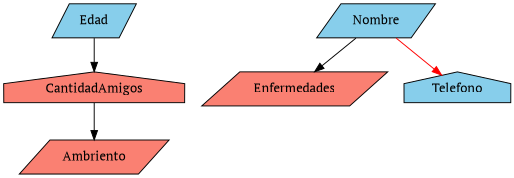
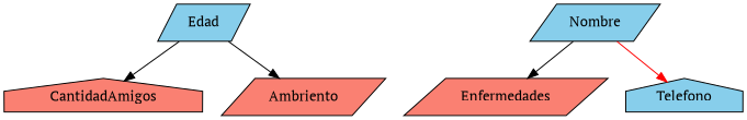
  digraph {
    fontname="PT Serif"
    node [fillcolor=skyblue fontname="PT Serif" shape=parallelogram style=filled]
    edge [color=black fontname="PT Serif"]
    n1 [label=Edad]
    n2 [fillcolor=salmon label=CantidadAmigos shape=house]
    n3 [fillcolor=salmon label=Ambriento]
    n4 [label=Nombre]
    n5 [fillcolor=salmon label=Enfermedades]
    n6 [label=Telefono shape=house]
    n1 -> n2
-   n2 -> n3
+   n1 -> n3
    n4 -> n5
    n4 -> n6 [color=red]
  }
